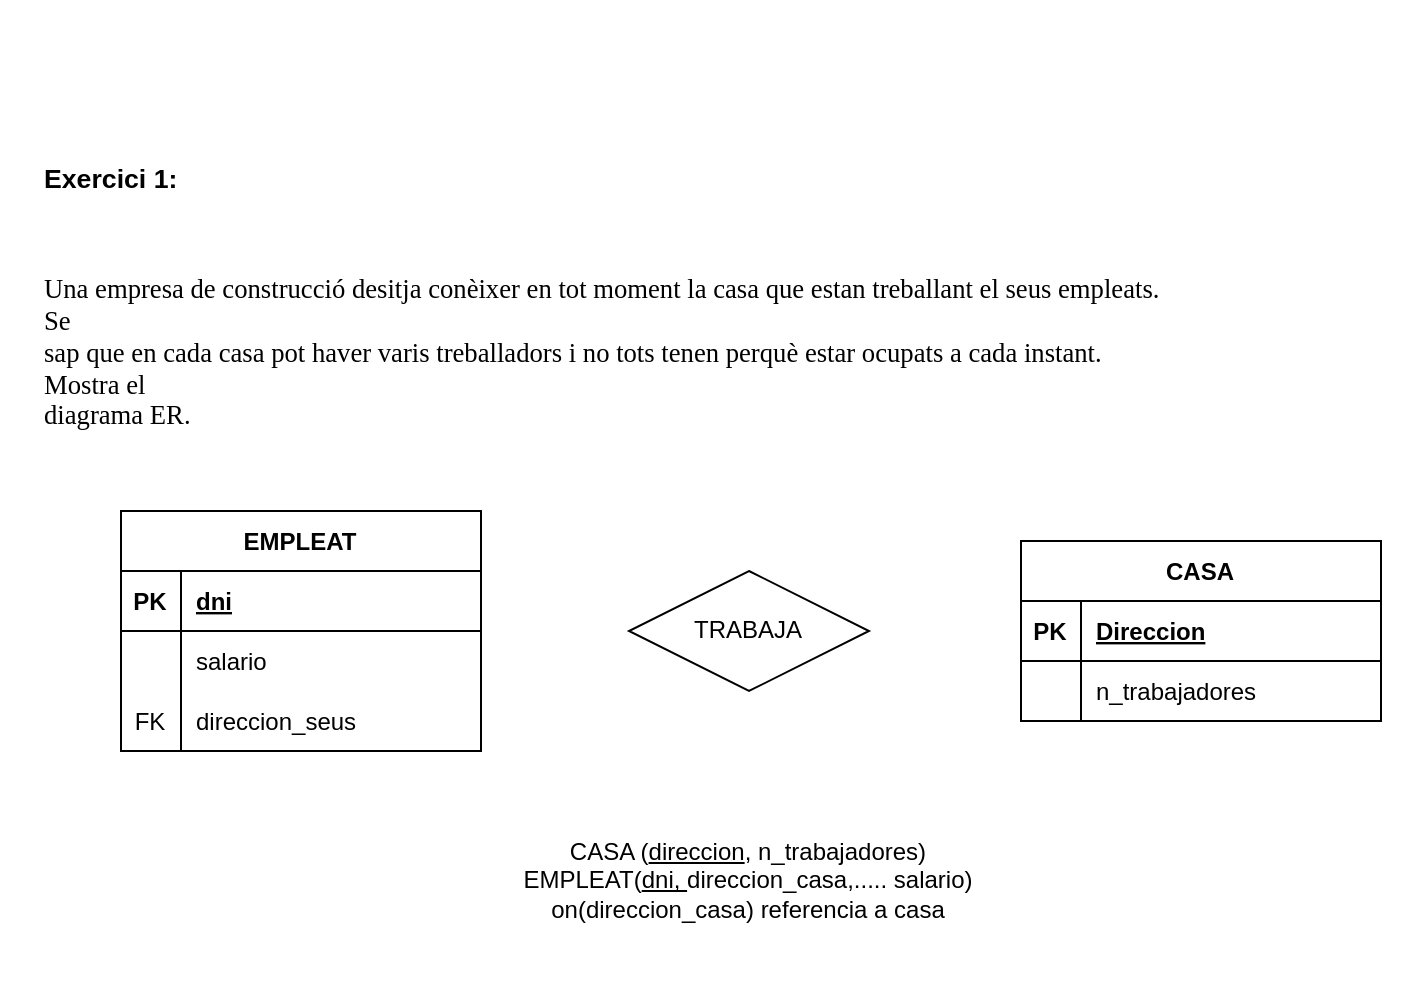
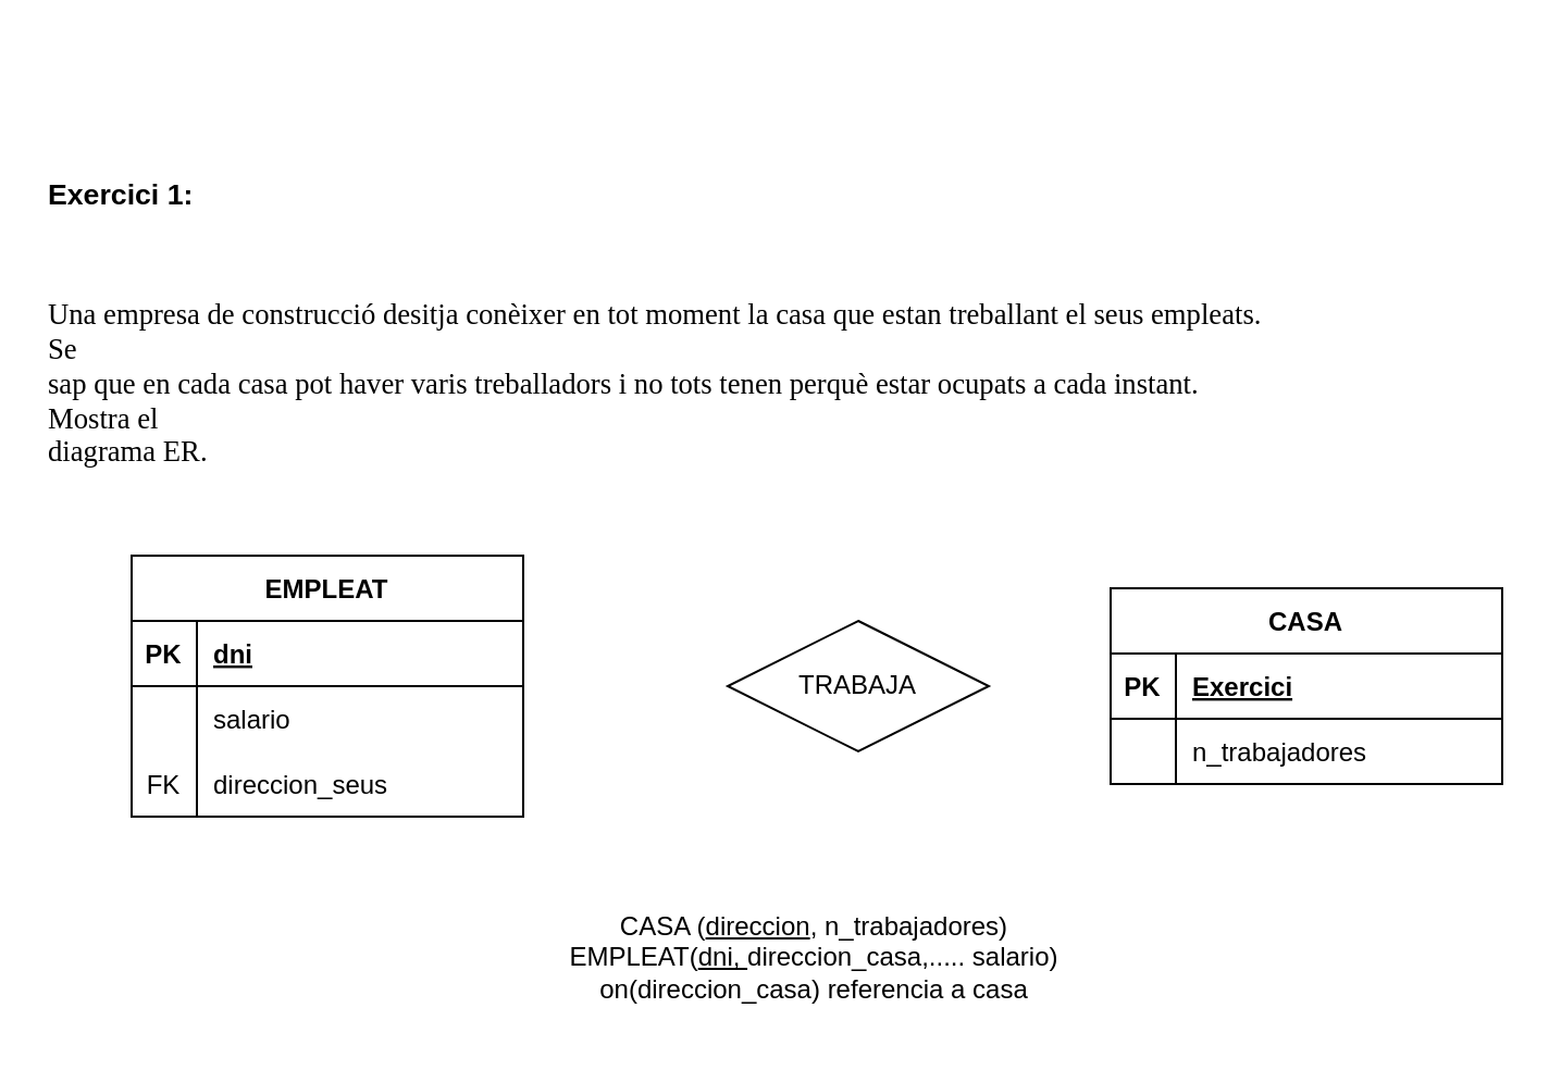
  <mxCell id="0" />
  <mxCell id="1" parent="0" />
- <mxCell id="2" value="TRABAJA" style="shape=rhombus;perimeter=rhombusPerimeter;whiteSpace=wrap;html=1;align=center;" vertex="1" parent="1"><mxGeometry x="314" y="285" width="120" height="60" as="geometry" /></mxCell>
+ <mxCell id="2" value="TRABAJA" style="shape=rhombus;perimeter=rhombusPerimeter;whiteSpace=wrap;html=1;align=center;" vertex="1" parent="1"><mxGeometry x="334" y="285" width="120" height="60" as="geometry" /></mxCell>
  <mxCell id="3" value="EMPLEAT" style="shape=table;startSize=30;container=1;collapsible=1;childLayout=tableLayout;fixedRows=1;rowLines=0;fontStyle=1;align=center;resizeLast=1;" vertex="1" parent="1"><mxGeometry x="60" y="255" width="180" height="120" as="geometry" /></mxCell>
  <mxCell id="4" value="" style="shape=tableRow;horizontal=0;startSize=0;swimlaneHead=0;swimlaneBody=0;fillColor=none;collapsible=0;dropTarget=0;points=[[0,0.5],[1,0.5]];portConstraint=eastwest;top=0;left=0;right=0;bottom=1;" vertex="1" parent="3"><mxGeometry y="30" width="180" height="30" as="geometry" /></mxCell>
  <mxCell id="5" value="PK" style="shape=partialRectangle;connectable=0;fillColor=none;top=0;left=0;bottom=0;right=0;fontStyle=1;overflow=hidden;" vertex="1" parent="4"><mxGeometry width="30" height="30" as="geometry"><mxRectangle width="30" height="30" as="alternateBounds" /></mxGeometry></mxCell>
  <mxCell id="6" value="dni" style="shape=partialRectangle;connectable=0;fillColor=none;top=0;left=0;bottom=0;right=0;align=left;spacingLeft=6;fontStyle=5;overflow=hidden;" vertex="1" parent="4"><mxGeometry x="30" width="150" height="30" as="geometry"><mxRectangle width="150" height="30" as="alternateBounds" /></mxGeometry></mxCell>
  <mxCell id="7" value="" style="shape=tableRow;horizontal=0;startSize=0;swimlaneHead=0;swimlaneBody=0;fillColor=none;collapsible=0;dropTarget=0;points=[[0,0.5],[1,0.5]];portConstraint=eastwest;top=0;left=0;right=0;bottom=0;" vertex="1" parent="3"><mxGeometry y="60" width="180" height="30" as="geometry" /></mxCell>
  <mxCell id="8" value="" style="shape=partialRectangle;connectable=0;fillColor=none;top=0;left=0;bottom=0;right=0;editable=1;overflow=hidden;" vertex="1" parent="7"><mxGeometry width="30" height="30" as="geometry"><mxRectangle width="30" height="30" as="alternateBounds" /></mxGeometry></mxCell>
  <mxCell id="9" value="salario" style="shape=partialRectangle;connectable=0;fillColor=none;top=0;left=0;bottom=0;right=0;align=left;spacingLeft=6;overflow=hidden;" vertex="1" parent="7"><mxGeometry x="30" width="150" height="30" as="geometry"><mxRectangle width="150" height="30" as="alternateBounds" /></mxGeometry></mxCell>
  <mxCell id="10" value="" style="shape=tableRow;horizontal=0;startSize=0;swimlaneHead=0;swimlaneBody=0;fillColor=none;collapsible=0;dropTarget=0;points=[[0,0.5],[1,0.5]];portConstraint=eastwest;top=0;left=0;right=0;bottom=0;" vertex="1" parent="3"><mxGeometry y="90" width="180" height="30" as="geometry" /></mxCell>
  <mxCell id="11" value="FK" style="shape=partialRectangle;connectable=0;fillColor=none;top=0;left=0;bottom=0;right=0;fontStyle=0;overflow=hidden;" vertex="1" parent="10"><mxGeometry width="30" height="30" as="geometry"><mxRectangle width="30" height="30" as="alternateBounds" /></mxGeometry></mxCell>
  <mxCell id="12" value="direccion_seus" style="shape=partialRectangle;connectable=0;fillColor=none;top=0;left=0;bottom=0;right=0;align=left;spacingLeft=6;fontStyle=0;overflow=hidden;" vertex="1" parent="10"><mxGeometry x="30" width="150" height="30" as="geometry"><mxRectangle width="150" height="30" as="alternateBounds" /></mxGeometry></mxCell>
  <mxCell id="13" value="CASA" style="shape=table;startSize=30;container=1;collapsible=1;childLayout=tableLayout;fixedRows=1;rowLines=0;fontStyle=1;align=center;resizeLast=1;" vertex="1" parent="1"><mxGeometry x="510" y="270" width="180" height="90" as="geometry" /></mxCell>
  <mxCell id="14" value="" style="shape=tableRow;horizontal=0;startSize=0;swimlaneHead=0;swimlaneBody=0;fillColor=none;collapsible=0;dropTarget=0;points=[[0,0.5],[1,0.5]];portConstraint=eastwest;top=0;left=0;right=0;bottom=1;" vertex="1" parent="13"><mxGeometry y="30" width="180" height="30" as="geometry" /></mxCell>
  <mxCell id="15" value="PK" style="shape=partialRectangle;connectable=0;fillColor=none;top=0;left=0;bottom=0;right=0;fontStyle=1;overflow=hidden;" vertex="1" parent="14"><mxGeometry width="30" height="30" as="geometry"><mxRectangle width="30" height="30" as="alternateBounds" /></mxGeometry></mxCell>
- <mxCell id="16" value="Direccion" style="shape=partialRectangle;connectable=0;fillColor=none;top=0;left=0;bottom=0;right=0;align=left;spacingLeft=6;fontStyle=5;overflow=hidden;" vertex="1" parent="14"><mxGeometry x="30" width="150" height="30" as="geometry"><mxRectangle width="150" height="30" as="alternateBounds" /></mxGeometry></mxCell>
+ <mxCell id="16" value="Exercici" style="shape=partialRectangle;connectable=0;fillColor=none;top=0;left=0;bottom=0;right=0;align=left;spacingLeft=6;fontStyle=5;overflow=hidden;" vertex="1" parent="14"><mxGeometry x="30" width="150" height="30" as="geometry"><mxRectangle width="150" height="30" as="alternateBounds" /></mxGeometry></mxCell>
  <mxCell id="17" value="" style="shape=tableRow;horizontal=0;startSize=0;swimlaneHead=0;swimlaneBody=0;fillColor=none;collapsible=0;dropTarget=0;points=[[0,0.5],[1,0.5]];portConstraint=eastwest;top=0;left=0;right=0;bottom=0;" vertex="1" parent="13"><mxGeometry y="60" width="180" height="30" as="geometry" /></mxCell>
  <mxCell id="18" value="" style="shape=partialRectangle;connectable=0;fillColor=none;top=0;left=0;bottom=0;right=0;editable=1;overflow=hidden;" vertex="1" parent="17"><mxGeometry width="30" height="30" as="geometry"><mxRectangle width="30" height="30" as="alternateBounds" /></mxGeometry></mxCell>
  <mxCell id="19" value="n_trabajadores" style="shape=partialRectangle;connectable=0;fillColor=none;top=0;left=0;bottom=0;right=0;align=left;spacingLeft=6;overflow=hidden;" vertex="1" parent="17"><mxGeometry x="30" width="150" height="30" as="geometry"><mxRectangle width="150" height="30" as="alternateBounds" /></mxGeometry></mxCell>
  <mxCell id="20" value="&lt;div title=&quot;Page 1&quot; class=&quot;page&quot;&gt;&#10;&#09;&#09;&#09;&lt;div class=&quot;layoutArea&quot;&gt;&#10;&#09;&#09;&#09;&#09;&lt;div class=&quot;column&quot;&gt;&#10;&#09;&#09;&#09;&#09;&#09;&lt;p&gt;&lt;span style=&quot;font-size: 10.0pt; font-family: 'Arial'; font-weight: 700&quot;&gt;Exercici 1:&#10;&lt;/span&gt;&lt;/p&gt;&#10;&#09;&#09;&#09;&#09;&#09;&lt;p&gt;&lt;span style=&quot;font-size: 10.0pt; font-family: 'ArialMT'&quot;&gt;Una empresa de construcció desitja conèixer en tot moment la casa que estan treballant el seus empleats. Se&#10;sap que en cada casa pot haver varis treballadors i no tots tenen perquè estar ocupats a cada instant. Mostra el&#10;diagrama ER.&#10;&lt;/span&gt;&lt;/p&gt;&#10;&#09;&#09;&#09;&#09;&lt;/div&gt;&#10;&#09;&#09;&#09;&lt;/div&gt;&#10;&#09;&#09;&lt;/div&gt;" style="text;whiteSpace=wrap;html=1;" vertex="1" parent="1"><mxGeometry x="20" y="20" width="560" height="200" as="geometry" /></mxCell>
  <mxCell id="21" value="CASA (&lt;u&gt;direccion&lt;/u&gt;, n_trabajadores)&lt;br&gt;EMPLEAT(&lt;u&gt;dni, &lt;/u&gt;direccion_casa,..... salario)&lt;br&gt;on(direccion_casa) referencia a casa" style="text;html=1;strokeColor=none;fillColor=none;align=center;verticalAlign=middle;whiteSpace=wrap;rounded=0;" vertex="1" parent="1"><mxGeometry x="59" y="410" width="630" height="60" as="geometry" /></mxCell>
